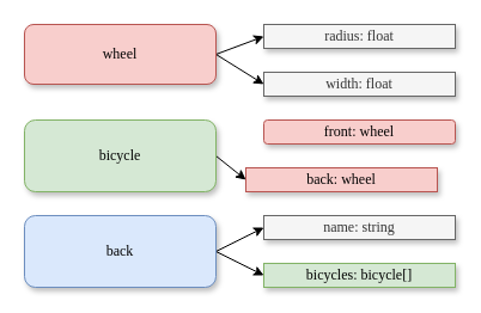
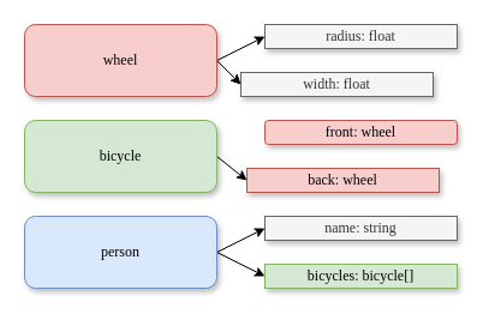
  <mxCell id="0" />
  <mxCell id="1" parent="0" />
  <mxCell id="2" style="edgeStyle=none;html=1;exitX=1;exitY=0.5;exitDx=0;exitDy=0;entryX=0;entryY=0.5;entryDx=0;entryDy=0;" edge="1" parent="1" source="4" target="7"><mxGeometry relative="1" as="geometry" /></mxCell>
  <mxCell id="3" style="edgeStyle=none;html=1;exitX=1;exitY=0.5;exitDx=0;exitDy=0;entryX=0;entryY=0.5;entryDx=0;entryDy=0;" edge="1" parent="1" source="4" target="8"><mxGeometry relative="1" as="geometry" /></mxCell>
- <mxCell id="4" value="wheel" style="rounded=1;whiteSpace=wrap;html=1;shadow=1;fontFamily=Lucida Console;fillColor=#f8cecc;strokeColor=#b85450;" parent="1" vertex="1"><mxGeometry x="20" y="20" width="160" height="50" as="geometry" /></mxCell>
+ <mxCell id="4" value="wheel" style="rounded=1;whiteSpace=wrap;html=1;shadow=1;fontFamily=Lucida Console;fillColor=#f8cecc;strokeColor=#b85450;" parent="1" vertex="1"><mxGeometry width="160" height="60" as="geometry" x="20" y="20" /></mxCell>
  <mxCell id="5" style="edgeStyle=none;html=1;exitX=1;exitY=0.5;exitDx=0;exitDy=0;entryX=0;entryY=0.5;entryDx=0;entryDy=0;" edge="1" parent="1" source="6" target="10"><mxGeometry relative="1" as="geometry" /></mxCell>
  <mxCell id="6" value="bicycle" style="rounded=1;whiteSpace=wrap;html=1;shadow=1;fontFamily=Lucida Console;fillColor=#d5e8d4;strokeColor=#82b366;" parent="1" vertex="1"><mxGeometry y="100" width="160" height="60" as="geometry" x="20" /></mxCell>
  <mxCell id="7" value="radius: float" style="rounded=0;whiteSpace=wrap;html=1;shadow=1;fontFamily=Lucida Console;fillColor=#f5f5f5;fontColor=#333333;strokeColor=#666666;" parent="1" vertex="1"><mxGeometry x="220" width="160" height="20" as="geometry" y="20" /></mxCell>
- <mxCell id="8" value="width: float" style="rounded=0;whiteSpace=wrap;html=1;shadow=1;fontFamily=Lucida Console;fillColor=#f5f5f5;fontColor=#333333;strokeColor=#666666;" parent="1" vertex="1"><mxGeometry x="220" y="60" width="160" height="20" as="geometry" /></mxCell>
+ <mxCell id="8" value="width: float" style="rounded=0;whiteSpace=wrap;html=1;shadow=1;fontFamily=Lucida Console;fillColor=#f5f5f5;fontColor=#333333;strokeColor=#666666;" parent="1" vertex="1"><mxGeometry x="200" y="60" width="160" height="20" as="geometry" /></mxCell>
  <mxCell id="9" value="front: wheel" style="whiteSpace=wrap;html=1;shadow=1;fontFamily=Lucida Console;fillColor=#f8cecc;strokeColor=#b85450;rounded=1;" parent="1" vertex="1"><mxGeometry x="220" y="100" width="160" height="20" as="geometry" /></mxCell>
  <mxCell id="10" value="back: wheel" style="rounded=0;whiteSpace=wrap;html=1;shadow=1;fontFamily=Lucida Console;fillColor=#f8cecc;strokeColor=#b85450;" parent="1" vertex="1"><mxGeometry x="205" y="140" width="160" height="20" as="geometry" /></mxCell>
  <mxCell id="11" style="edgeStyle=none;html=1;exitX=1;exitY=0.5;exitDx=0;exitDy=0;entryX=0;entryY=0.5;entryDx=0;entryDy=0;" edge="1" parent="1" source="13" target="14"><mxGeometry relative="1" as="geometry" /></mxCell>
  <mxCell id="12" style="edgeStyle=none;html=1;exitX=1;exitY=0.5;exitDx=0;exitDy=0;entryX=0;entryY=0.5;entryDx=0;entryDy=0;" edge="1" parent="1" source="13" target="15"><mxGeometry relative="1" as="geometry" /></mxCell>
- <mxCell id="13" value="back" style="rounded=1;whiteSpace=wrap;html=1;shadow=1;fontFamily=Lucida Console;fillColor=#dae8fc;strokeColor=#6c8ebf;" parent="1" vertex="1"><mxGeometry y="180" width="160" height="60" as="geometry" x="20" /></mxCell>
+ <mxCell id="13" value="person" style="rounded=1;whiteSpace=wrap;html=1;shadow=1;fontFamily=Lucida Console;fillColor=#dae8fc;strokeColor=#6c8ebf;" parent="1" vertex="1"><mxGeometry y="180" width="160" height="60" as="geometry" x="20" /></mxCell>
  <mxCell id="14" value="name: string" style="rounded=0;whiteSpace=wrap;html=1;shadow=1;fontFamily=Lucida Console;fillColor=#f5f5f5;fontColor=#333333;strokeColor=#666666;" parent="1" vertex="1"><mxGeometry x="220" y="180" width="160" height="20" as="geometry" /></mxCell>
  <mxCell id="15" value="bicycles: bicycle[]" style="rounded=0;whiteSpace=wrap;html=1;shadow=1;fontFamily=Lucida Console;fillColor=#d5e8d4;strokeColor=#82b366;" parent="1" vertex="1"><mxGeometry x="220" y="220" width="160" height="20" as="geometry" /></mxCell>
